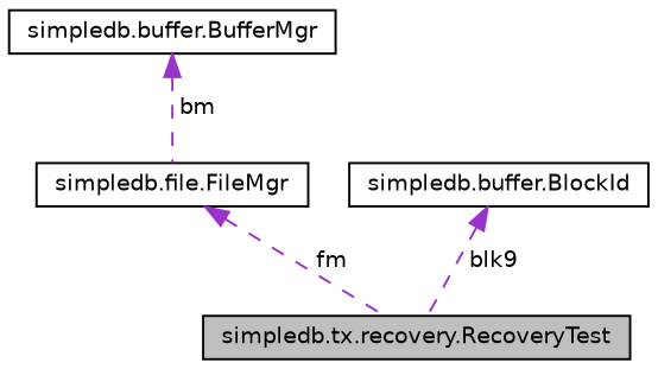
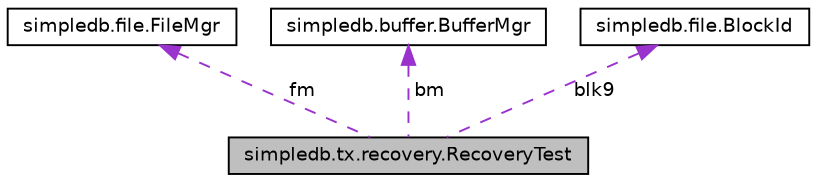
  digraph {
    node [color=black fillcolor=white fontname=Helvetica fontsize=10 shape=record style=filled]
    edge [color=darkorchid3 dir=back fontname=Helvetica fontsize=10 labelfontname=Helvetica labelfontsize=10 style=dashed]
    n1 [fillcolor=grey75 fontcolor=black height=0.2 label="simpledb.tx.recovery.RecoveryTest" width=0.4]
    n2 [height=0.2 label="simpledb.file.FileMgr" width=0.4]
    n3 [height=0.2 label="simpledb.buffer.BufferMgr" width=0.4]
-   n4 [height=0.2 label="simpledb.buffer.BlockId" width=0.4]
+   n4 [height=0.2 label="simpledb.file.BlockId" width=0.4]
    n2 -> n1 [label=" fm"]
-   n3 -> n2 [label=" bm"]
+   n3 -> n1 [label=" bm"]
    n4 -> n1 [label=" blk9"]
  }
